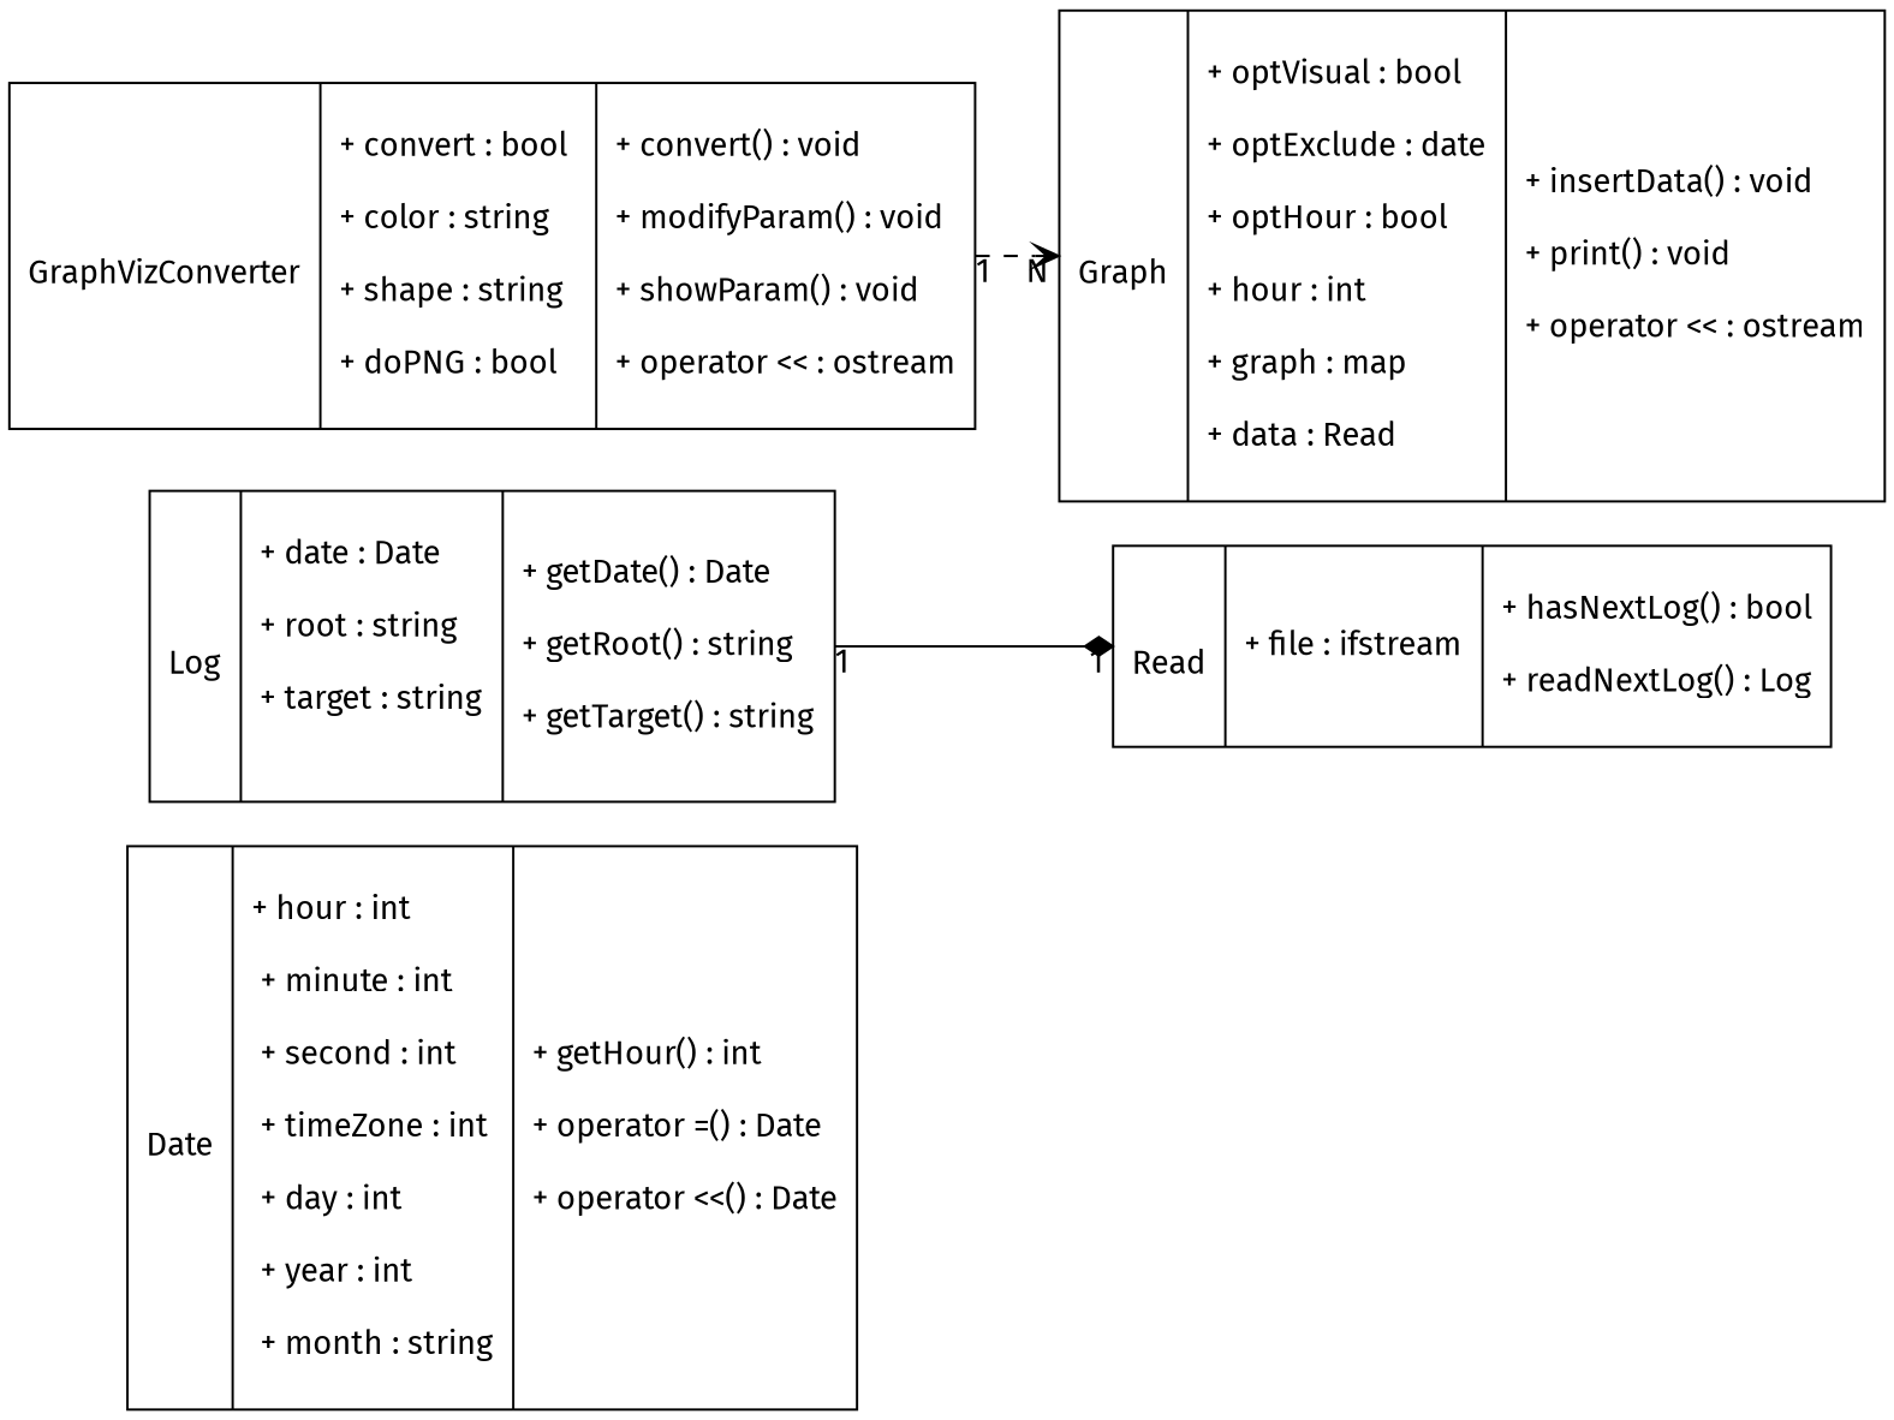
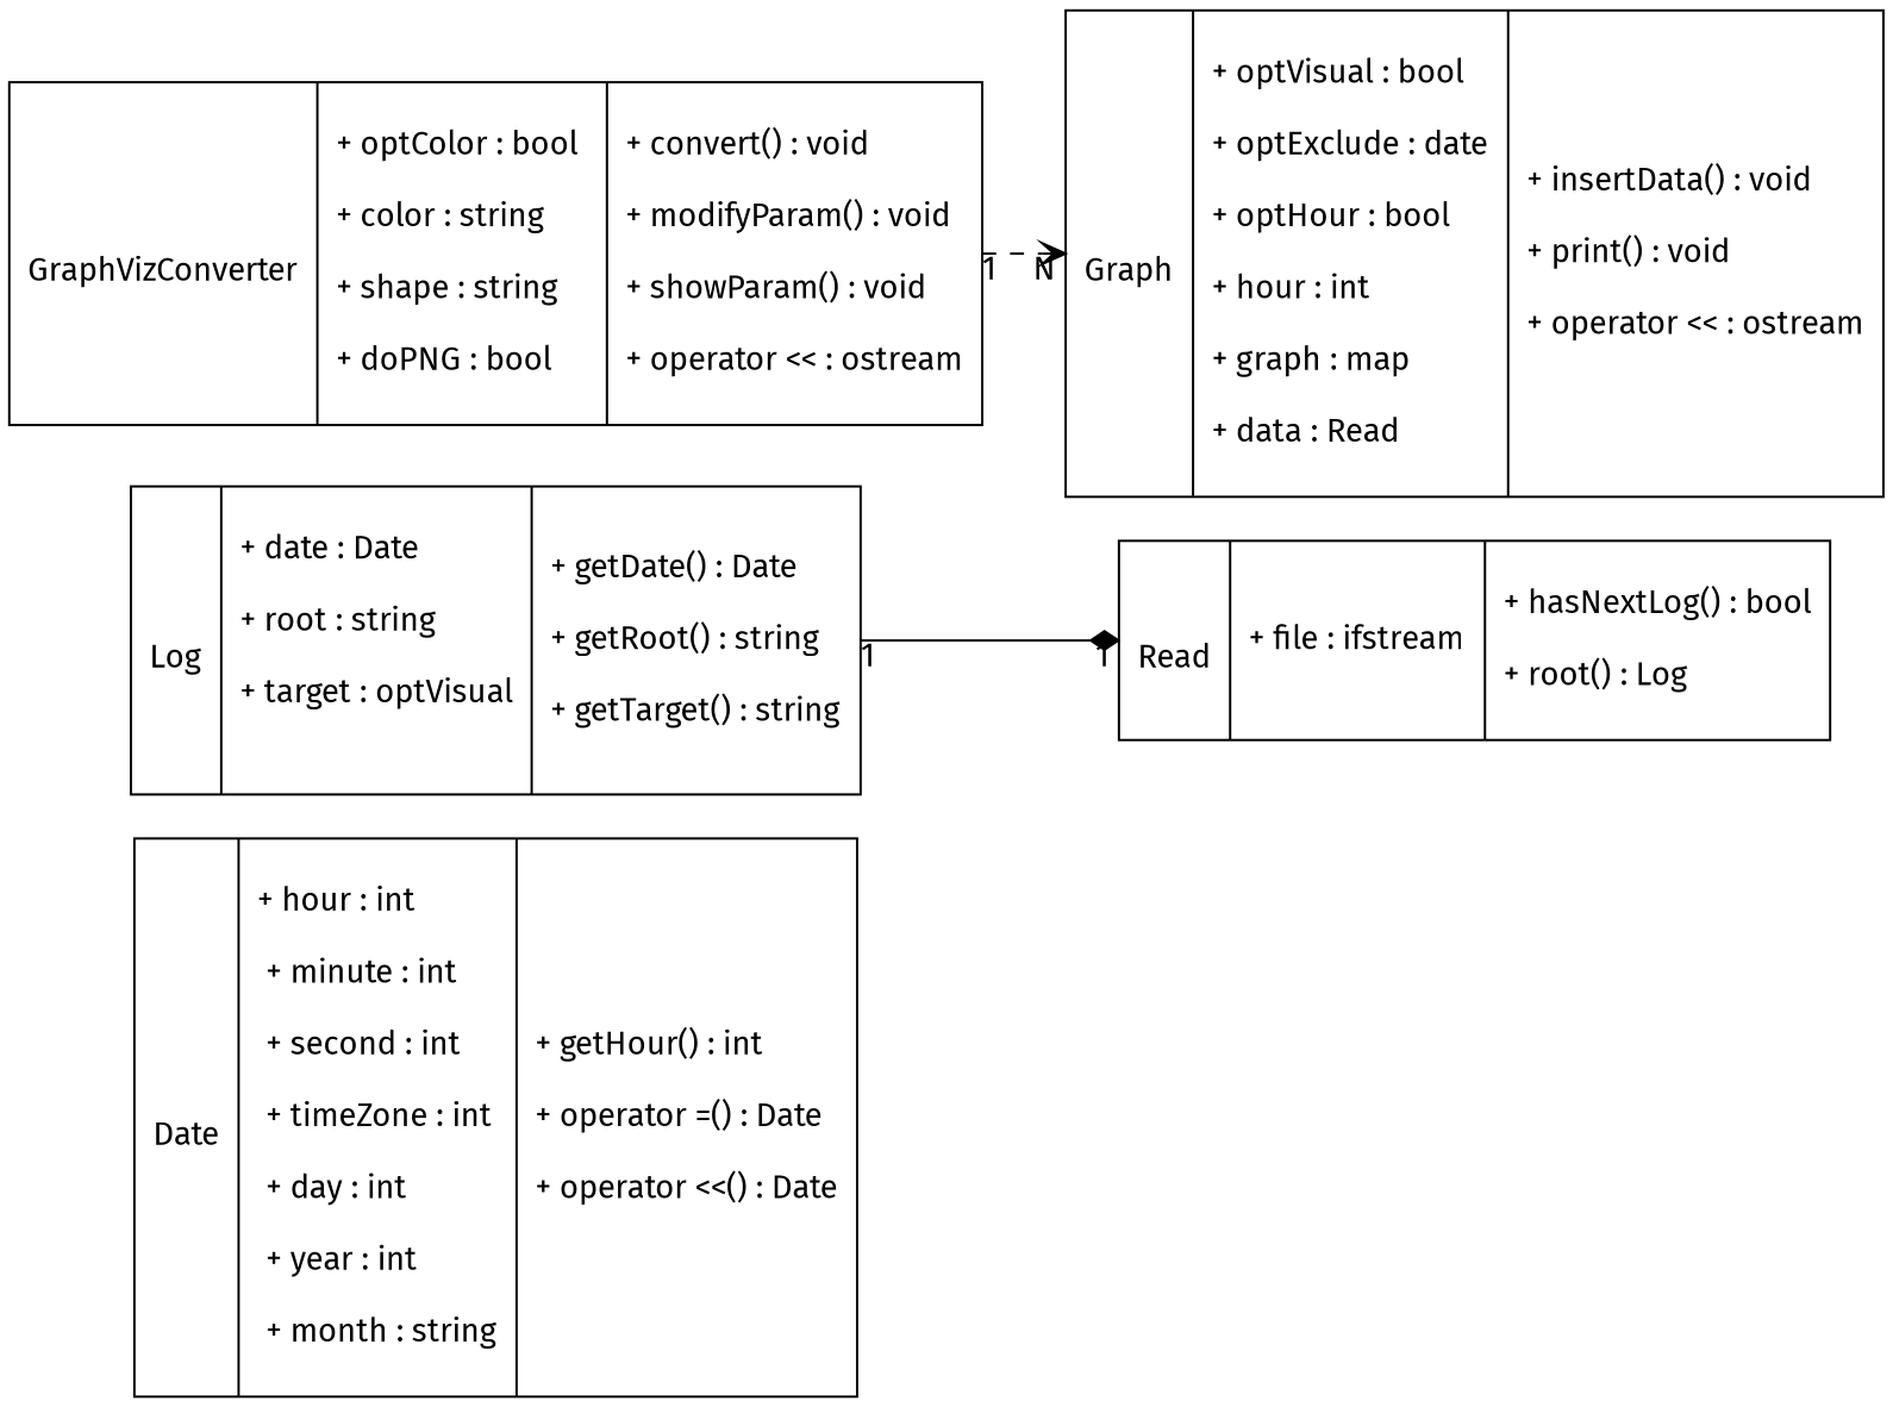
  digraph {
    fontname="Fira Sans"
    rankdir=LR
    splines=ortho
    node [fontname="Fira Sans" shape=record]
    edge [fontname="Fira Sans" taillabel=1]
    n1 [label="{\n				Date\n			|\n				+ hour     : int\l\n		    	+ minute   : int\l\n		    	+ second   : int\l\n		    	+ timeZone : int\l\n		    	+ day      : int\l\n		    	+ year     : int\l\n		    	+ month    : string\l\n			|\n				+ getHour()     : int\l\n				+ operator =()  : Date\l\n				+ operator \<\<() : Date\l\n			}"]
-   n2 [label="{\n				Read\n			|\n				+ file : ifstream\l\n			|\n				+ hasNextLog()  : bool\l\n				+ readNextLog() : Log\l\n			}"]
+   n2 [label="{\n				Read\n			|\n				+ file : ifstream\l\n			|\n				+ hasNextLog()  : bool\l\n				+ root() : Log\l\n			}"]
    n3 [label="{\n				Graph\n			|\n				+ optVisual  : bool \l\n				+ optExclude : date\l\n				+ optHour    : bool\l\n				+ hour       : int\l\n				+ graph      : map\l\n				+ data       : Read\l\n			|\n				+ insertData()  : void\l\n				+ print()       : void\l\n				+ operator \<\< : ostream\l\n			}"]
-   n4 [label="{\n				Log\n			|\n				+ date   : Date\l\n				+ root   : string\l\n				+ target : string\l\n\n			|\n				+ getDate()   : Date\l\n				+ getRoot()   : string\l\n				+ getTarget() : string\l\n			}"]
-   n5 [label="{\n				GraphVizConverter\n			|\n				+ convert : bool \l\n				+ color    : string\l\n				+ shape    : string\l\n				+ doPNG    : bool\l\n			|\n				+ convert()     : void\l\n				+ modifyParam() : void\l\n				+ showParam()   : void\l\n				+ operator \<\< : ostream\l\n			}"]
+   n4 [label="{\n				Log\n			|\n				+ date   : Date\l\n				+ root   : string\l\n				+ target : optVisual\l\n\n			|\n				+ getDate()   : Date\l\n				+ getRoot()   : string\l\n				+ getTarget() : string\l\n			}"]
+   n5 [label="{\n				GraphVizConverter\n			|\n				+ optColor : bool \l\n				+ color    : string\l\n				+ shape    : string\l\n				+ doPNG    : bool\l\n			|\n				+ convert()     : void\l\n				+ modifyParam() : void\l\n				+ showParam()   : void\l\n				+ operator \<\< : ostream\l\n			}"]
    n4 -> n2 [arrowhead=diamond headlabel="1 "]
    n5 -> n3 [arrowhead=vee headlabel="N " style=dashed]
  }
